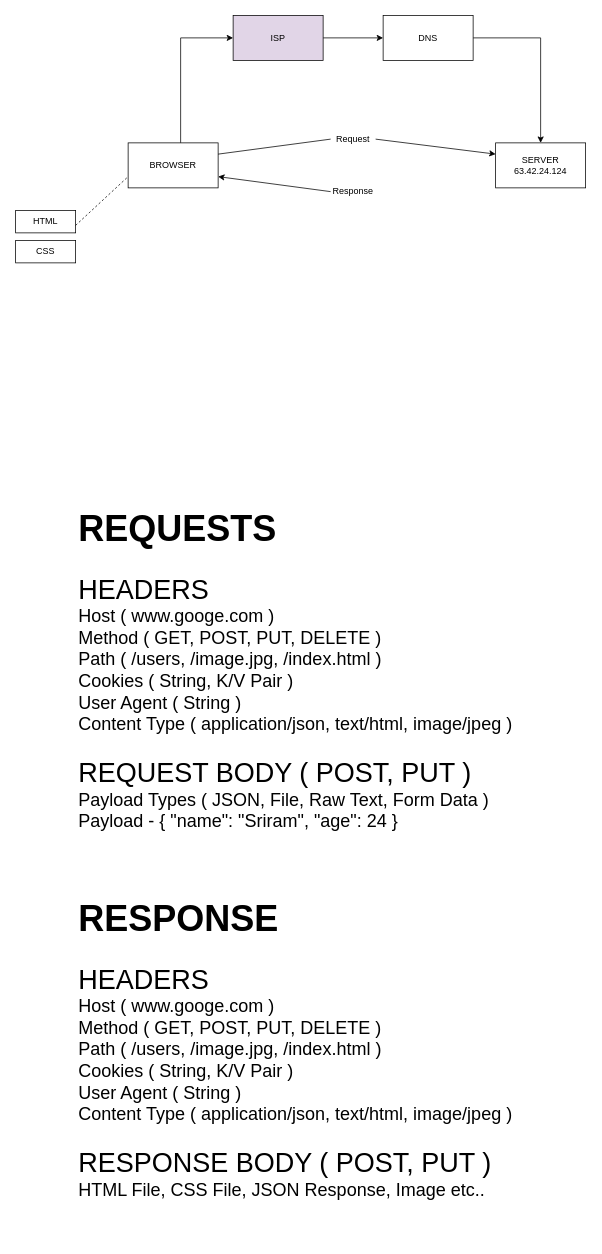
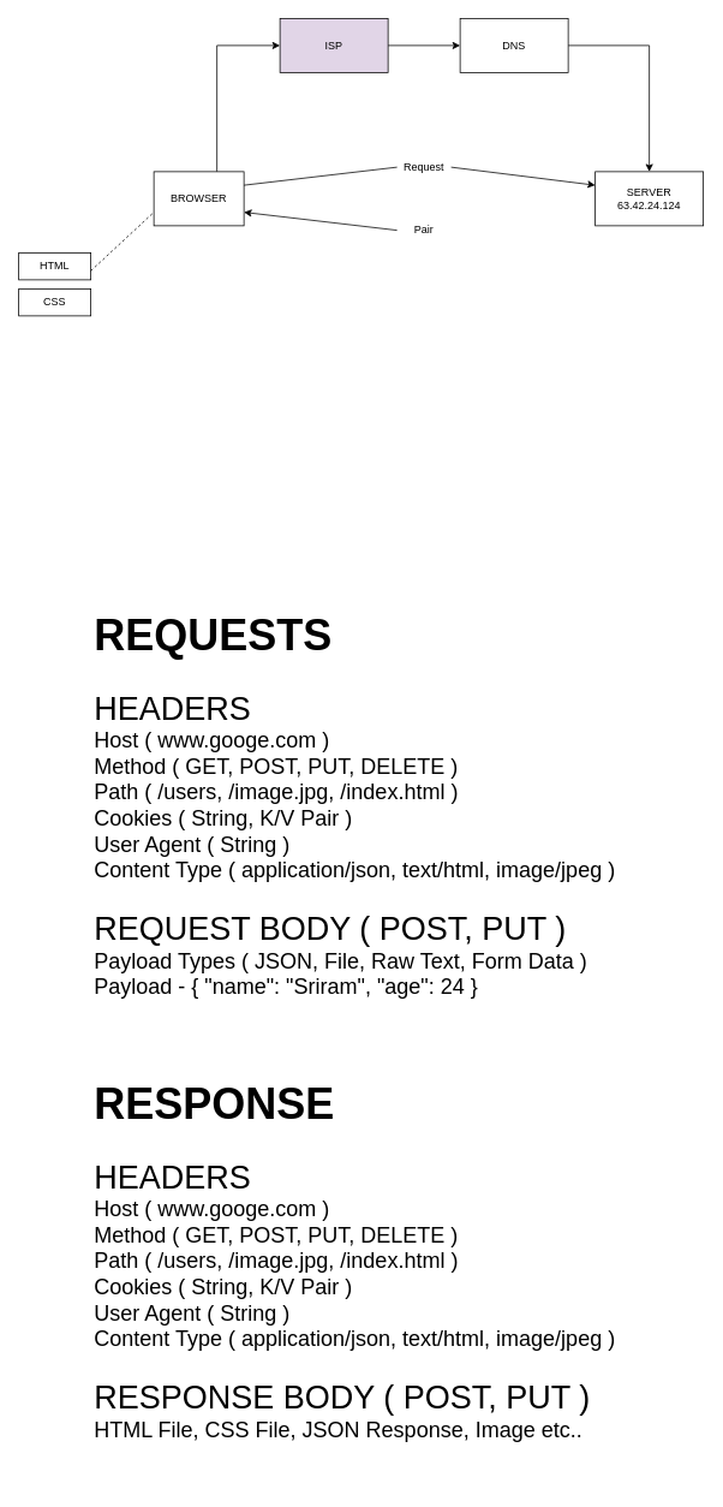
  <mxCell id="0" />
  <mxCell id="1" parent="0" />
  <mxCell id="2" style="edgeStyle=orthogonalEdgeStyle;rounded=0;orthogonalLoop=1;jettySize=auto;html=1;entryX=0;entryY=0.5;entryDx=0;entryDy=0;" edge="1" parent="1" source="3" target="5"><mxGeometry relative="1" as="geometry" /></mxCell>
  <mxCell id="3" value="ISP" style="rounded=0;whiteSpace=wrap;html=1;fillColor=#e1d5e7;" vertex="1" parent="1"><mxGeometry x="310" y="20" width="120" height="60" as="geometry" /></mxCell>
  <mxCell id="4" style="edgeStyle=orthogonalEdgeStyle;rounded=0;orthogonalLoop=1;jettySize=auto;html=1;entryX=0.5;entryY=0;entryDx=0;entryDy=0;" edge="1" parent="1" source="5" target="8"><mxGeometry relative="1" as="geometry" /></mxCell>
  <mxCell id="5" value="DNS" style="rounded=0;whiteSpace=wrap;html=1;" vertex="1" parent="1"><mxGeometry x="510" y="20" width="120" height="60" as="geometry" /></mxCell>
  <mxCell id="6" style="edgeStyle=orthogonalEdgeStyle;rounded=0;orthogonalLoop=1;jettySize=auto;html=1;entryX=0;entryY=0.5;entryDx=0;entryDy=0;" edge="1" parent="1" source="7" target="3"><mxGeometry relative="1" as="geometry"><Array as="points"><mxPoint x="240" y="50" /></Array></mxGeometry></mxCell>
- <mxCell id="7" value="BROWSER" style="rounded=0;whiteSpace=wrap;html=1;" vertex="1" parent="1"><mxGeometry x="170" y="190" width="120" height="60" as="geometry" /></mxCell>
+ <mxCell id="7" value="BROWSER" style="rounded=0;whiteSpace=wrap;html=1;" vertex="1" parent="1"><mxGeometry x="170" y="190" width="100" height="60" as="geometry" /></mxCell>
  <mxCell id="8" value="SERVER&lt;br&gt;63.42.24.124" style="rounded=0;whiteSpace=wrap;html=1;" vertex="1" parent="1"><mxGeometry x="660" y="190" width="120" height="60" as="geometry" /></mxCell>
  <mxCell id="9" value="HTML" style="rounded=0;whiteSpace=wrap;html=1;" vertex="1" parent="1"><mxGeometry x="20" y="280" width="80" height="30" as="geometry" /></mxCell>
  <mxCell id="10" value="CSS" style="rounded=0;whiteSpace=wrap;html=1;" vertex="1" parent="1"><mxGeometry x="20" y="320" width="80" height="30" as="geometry" /></mxCell>
  <mxCell id="11" value="" style="endArrow=classic;html=1;rounded=0;exitX=1;exitY=0.5;exitDx=0;exitDy=0;entryX=0;entryY=0.25;entryDx=0;entryDy=0;startArrow=none;" edge="1" parent="1" source="13" target="8"><mxGeometry width="50" height="50" relative="1" as="geometry"><mxPoint x="450" y="340" as="sourcePoint" /><mxPoint x="500" y="290" as="targetPoint" /></mxGeometry></mxCell>
  <mxCell id="12" value="" style="endArrow=classic;html=1;rounded=0;exitX=0;exitY=0.5;exitDx=0;exitDy=0;entryX=1;entryY=0.75;entryDx=0;entryDy=0;startArrow=none;" edge="1" parent="1" source="15" target="7"><mxGeometry width="50" height="50" relative="1" as="geometry"><mxPoint x="290" y="240" as="sourcePoint" /><mxPoint x="420" y="390" as="targetPoint" /></mxGeometry></mxCell>
  <mxCell id="13" value="Request" style="text;html=1;strokeColor=none;fillColor=none;align=center;verticalAlign=middle;whiteSpace=wrap;rounded=0;" vertex="1" parent="1"><mxGeometry x="440" y="170" width="60" height="30" as="geometry" /></mxCell>
  <mxCell id="14" value="" style="endArrow=none;html=1;rounded=0;exitX=1;exitY=0.25;exitDx=0;exitDy=0;entryX=0;entryY=0.5;entryDx=0;entryDy=0;" edge="1" parent="1" source="7" target="13"><mxGeometry width="50" height="50" relative="1" as="geometry"><mxPoint x="290" y="205" as="sourcePoint" /><mxPoint x="430" y="205" as="targetPoint" /></mxGeometry></mxCell>
- <mxCell id="15" value="Response" style="text;html=1;strokeColor=none;fillColor=none;align=center;verticalAlign=middle;whiteSpace=wrap;rounded=0;" vertex="1" parent="1"><mxGeometry x="440" y="240" width="60" height="30" as="geometry" /></mxCell>
+ <mxCell id="15" value="Pair" style="text;html=1;strokeColor=none;fillColor=none;align=center;verticalAlign=middle;whiteSpace=wrap;rounded=0;" vertex="1" parent="1"><mxGeometry x="440" y="240" width="60" height="30" as="geometry" /></mxCell>
  <mxCell id="16" value="" style="endArrow=none;dashed=1;html=1;rounded=0;entryX=0;entryY=0.75;entryDx=0;entryDy=0;" edge="1" parent="1" target="7"><mxGeometry width="50" height="50" relative="1" as="geometry"><mxPoint x="100" y="300" as="sourcePoint" /><mxPoint x="150" y="250" as="targetPoint" /></mxGeometry></mxCell>
  <mxCell id="17" value="&lt;h1&gt;&lt;font style=&quot;font-size: 48px;&quot;&gt;REQUESTS&lt;/font&gt;&lt;/h1&gt;&lt;div&gt;&lt;br&gt;&lt;/div&gt;&lt;div&gt;&lt;font style=&quot;font-size: 36px;&quot;&gt;HEADERS&lt;/font&gt;&lt;/div&gt;&lt;div&gt;&lt;font style=&quot;font-size: 24px;&quot;&gt;Host ( www.googe.com )&lt;/font&gt;&lt;/div&gt;&lt;div&gt;&lt;font style=&quot;font-size: 24px;&quot;&gt;Method ( GET, POST, PUT, DELETE )&lt;/font&gt;&lt;/div&gt;&lt;div&gt;&lt;font style=&quot;font-size: 24px;&quot;&gt;Path ( /users, /image.jpg, /index.html )&lt;/font&gt;&lt;/div&gt;&lt;div&gt;&lt;font style=&quot;font-size: 24px;&quot;&gt;Cookies ( String, K/V Pair )&lt;/font&gt;&lt;/div&gt;&lt;div&gt;&lt;font style=&quot;font-size: 24px;&quot;&gt;User Agent ( String )&lt;/font&gt;&lt;/div&gt;&lt;div&gt;&lt;font style=&quot;font-size: 24px;&quot;&gt;Content Type ( application/json, text/html, image/jpeg )&lt;/font&gt;&lt;/div&gt;&lt;div&gt;&lt;font style=&quot;font-size: 24px;&quot;&gt;&lt;br&gt;&lt;/font&gt;&lt;/div&gt;&lt;div&gt;&lt;font style=&quot;font-size: 36px;&quot;&gt;REQUEST BODY ( POST, PUT )&lt;/font&gt;&lt;/div&gt;&lt;div&gt;&lt;span style=&quot;font-size: 24px;&quot;&gt;Payload Types ( JSON, File, Raw Text, Form Data )&lt;/span&gt;&lt;/div&gt;&lt;div&gt;&lt;span style=&quot;font-size: 24px;&quot;&gt;Payload - { &quot;name&quot;: &quot;Sriram&quot;, &quot;age&quot;: 24 }&lt;/span&gt;&lt;/div&gt;" style="text;html=1;strokeColor=none;fillColor=none;spacing=5;spacingTop=-20;whiteSpace=wrap;overflow=hidden;rounded=0;shadow=0;" vertex="1" parent="1"><mxGeometry x="99" y="670" width="640" height="460" as="geometry" /></mxCell>
  <mxCell id="18" value="&lt;h1&gt;&lt;font style=&quot;font-size: 48px;&quot;&gt;RESPONSE&lt;/font&gt;&lt;/h1&gt;&lt;div&gt;&lt;br&gt;&lt;/div&gt;&lt;div&gt;&lt;font style=&quot;font-size: 36px;&quot;&gt;HEADERS&lt;/font&gt;&lt;/div&gt;&lt;div&gt;&lt;font style=&quot;font-size: 24px;&quot;&gt;Host ( www.googe.com )&lt;/font&gt;&lt;/div&gt;&lt;div&gt;&lt;font style=&quot;font-size: 24px;&quot;&gt;Method ( GET, POST, PUT, DELETE )&lt;/font&gt;&lt;/div&gt;&lt;div&gt;&lt;font style=&quot;font-size: 24px;&quot;&gt;Path ( /users, /image.jpg, /index.html )&lt;/font&gt;&lt;/div&gt;&lt;div&gt;&lt;font style=&quot;font-size: 24px;&quot;&gt;Cookies ( String, K/V Pair )&lt;/font&gt;&lt;/div&gt;&lt;div&gt;&lt;font style=&quot;font-size: 24px;&quot;&gt;User Agent ( String )&lt;/font&gt;&lt;/div&gt;&lt;div&gt;&lt;font style=&quot;font-size: 24px;&quot;&gt;Content Type ( application/json, text/html, image/jpeg )&lt;/font&gt;&lt;/div&gt;&lt;div&gt;&lt;font style=&quot;font-size: 24px;&quot;&gt;&lt;br&gt;&lt;/font&gt;&lt;/div&gt;&lt;div&gt;&lt;font style=&quot;font-size: 36px;&quot;&gt;RESPONSE BODY ( POST, PUT )&lt;/font&gt;&lt;/div&gt;&lt;div&gt;&lt;span style=&quot;font-size: 24px;&quot;&gt;HTML File, CSS File, JSON Response, Image etc..&lt;/span&gt;&lt;/div&gt;" style="text;html=1;strokeColor=none;fillColor=none;spacing=5;spacingTop=-20;whiteSpace=wrap;overflow=hidden;rounded=0;" vertex="1" parent="1"><mxGeometry x="99" y="1190" width="640" height="460" as="geometry" /></mxCell>
